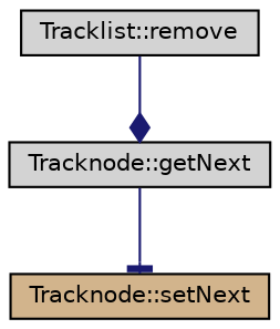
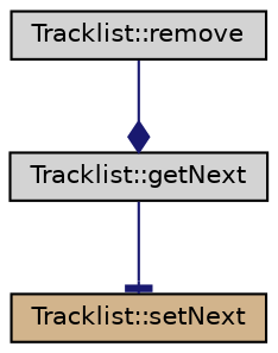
  digraph {
    rankdir=TB
    node [color=black fillcolor=lightgrey fontname=Helvetica fontsize=10 shape=record style=filled]
    edge [color=midnightblue fontname=Helvetica fontsize=10 labelfontname=Helvetica labelfontsize=10 style=solid]
    n1 [fontcolor=black height=0.2 label="Tracklist::remove" width=0.4]
-   n2 [height=0.2 label="Tracknode::getNext" width=0.4]
-   n3 [fillcolor=tan height=0.2 label="Tracknode::setNext" width=0.4]
+   n2 [height=0.2 label="Tracklist::getNext" width=0.4]
+   n3 [fillcolor=tan height=0.2 label="Tracklist::setNext" width=0.4]
    n1 -> n2 [arrowhead=diamond]
    n2 -> n3 [arrowhead=tee]
  }
